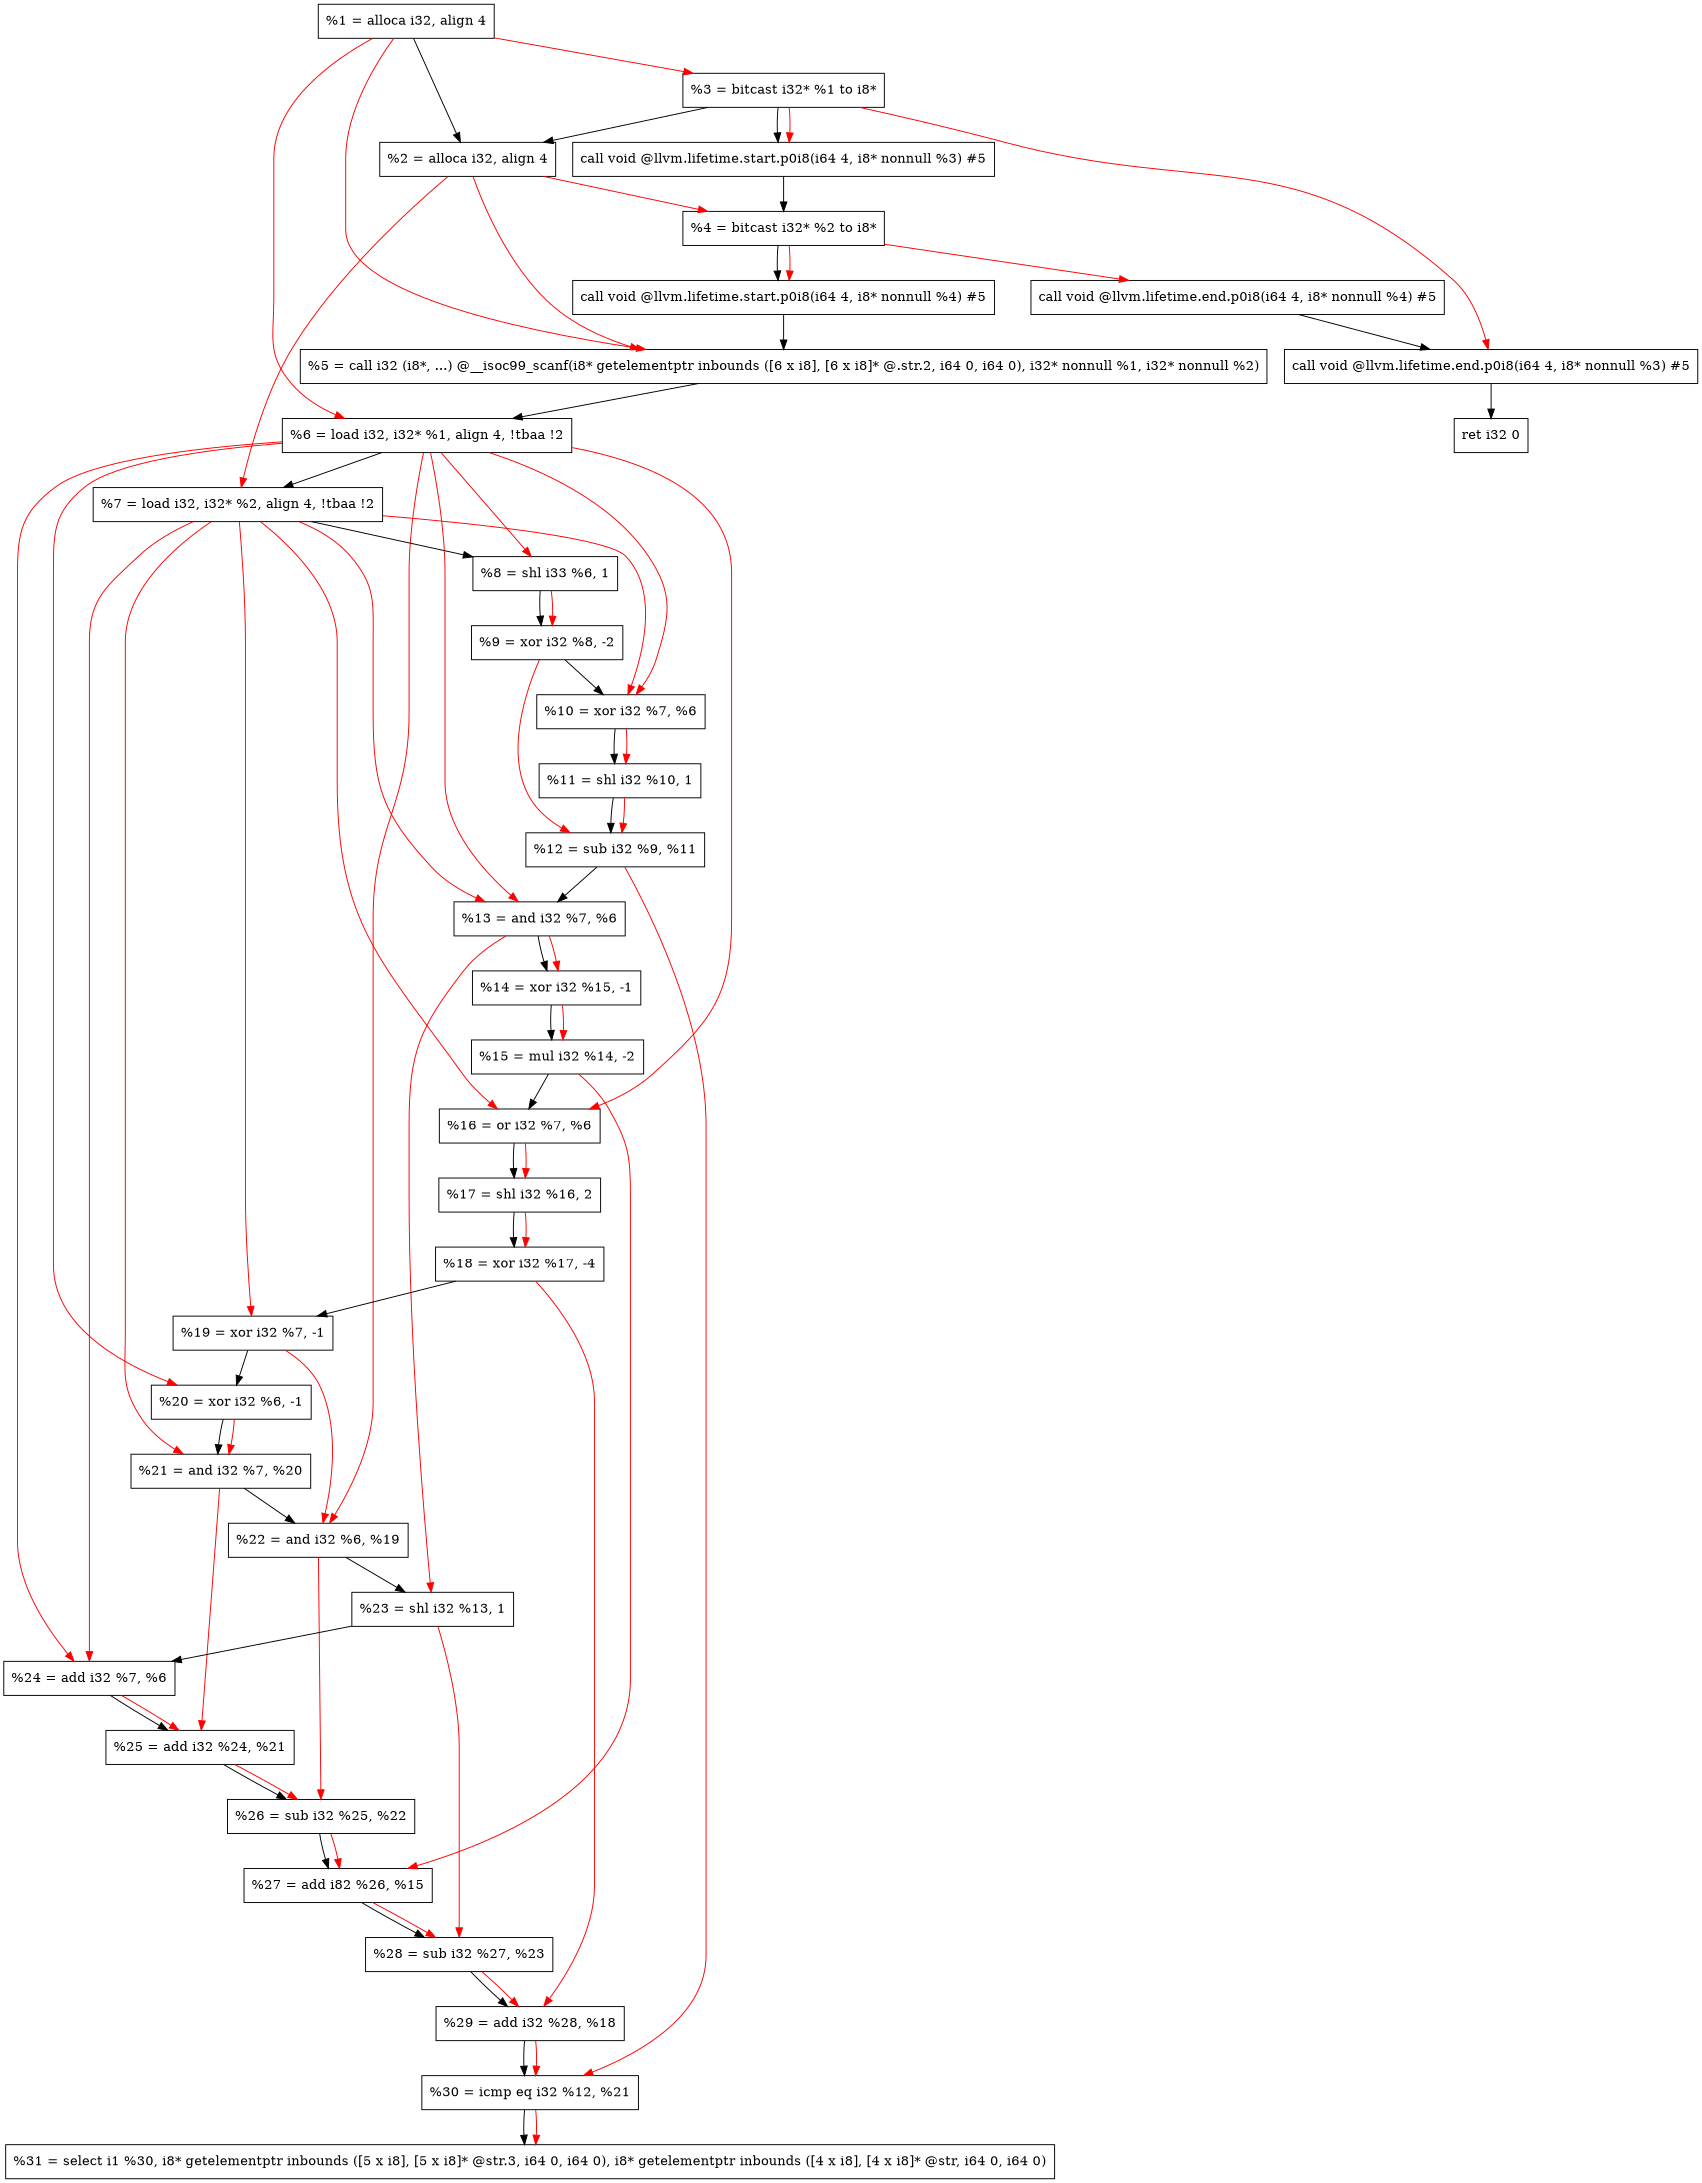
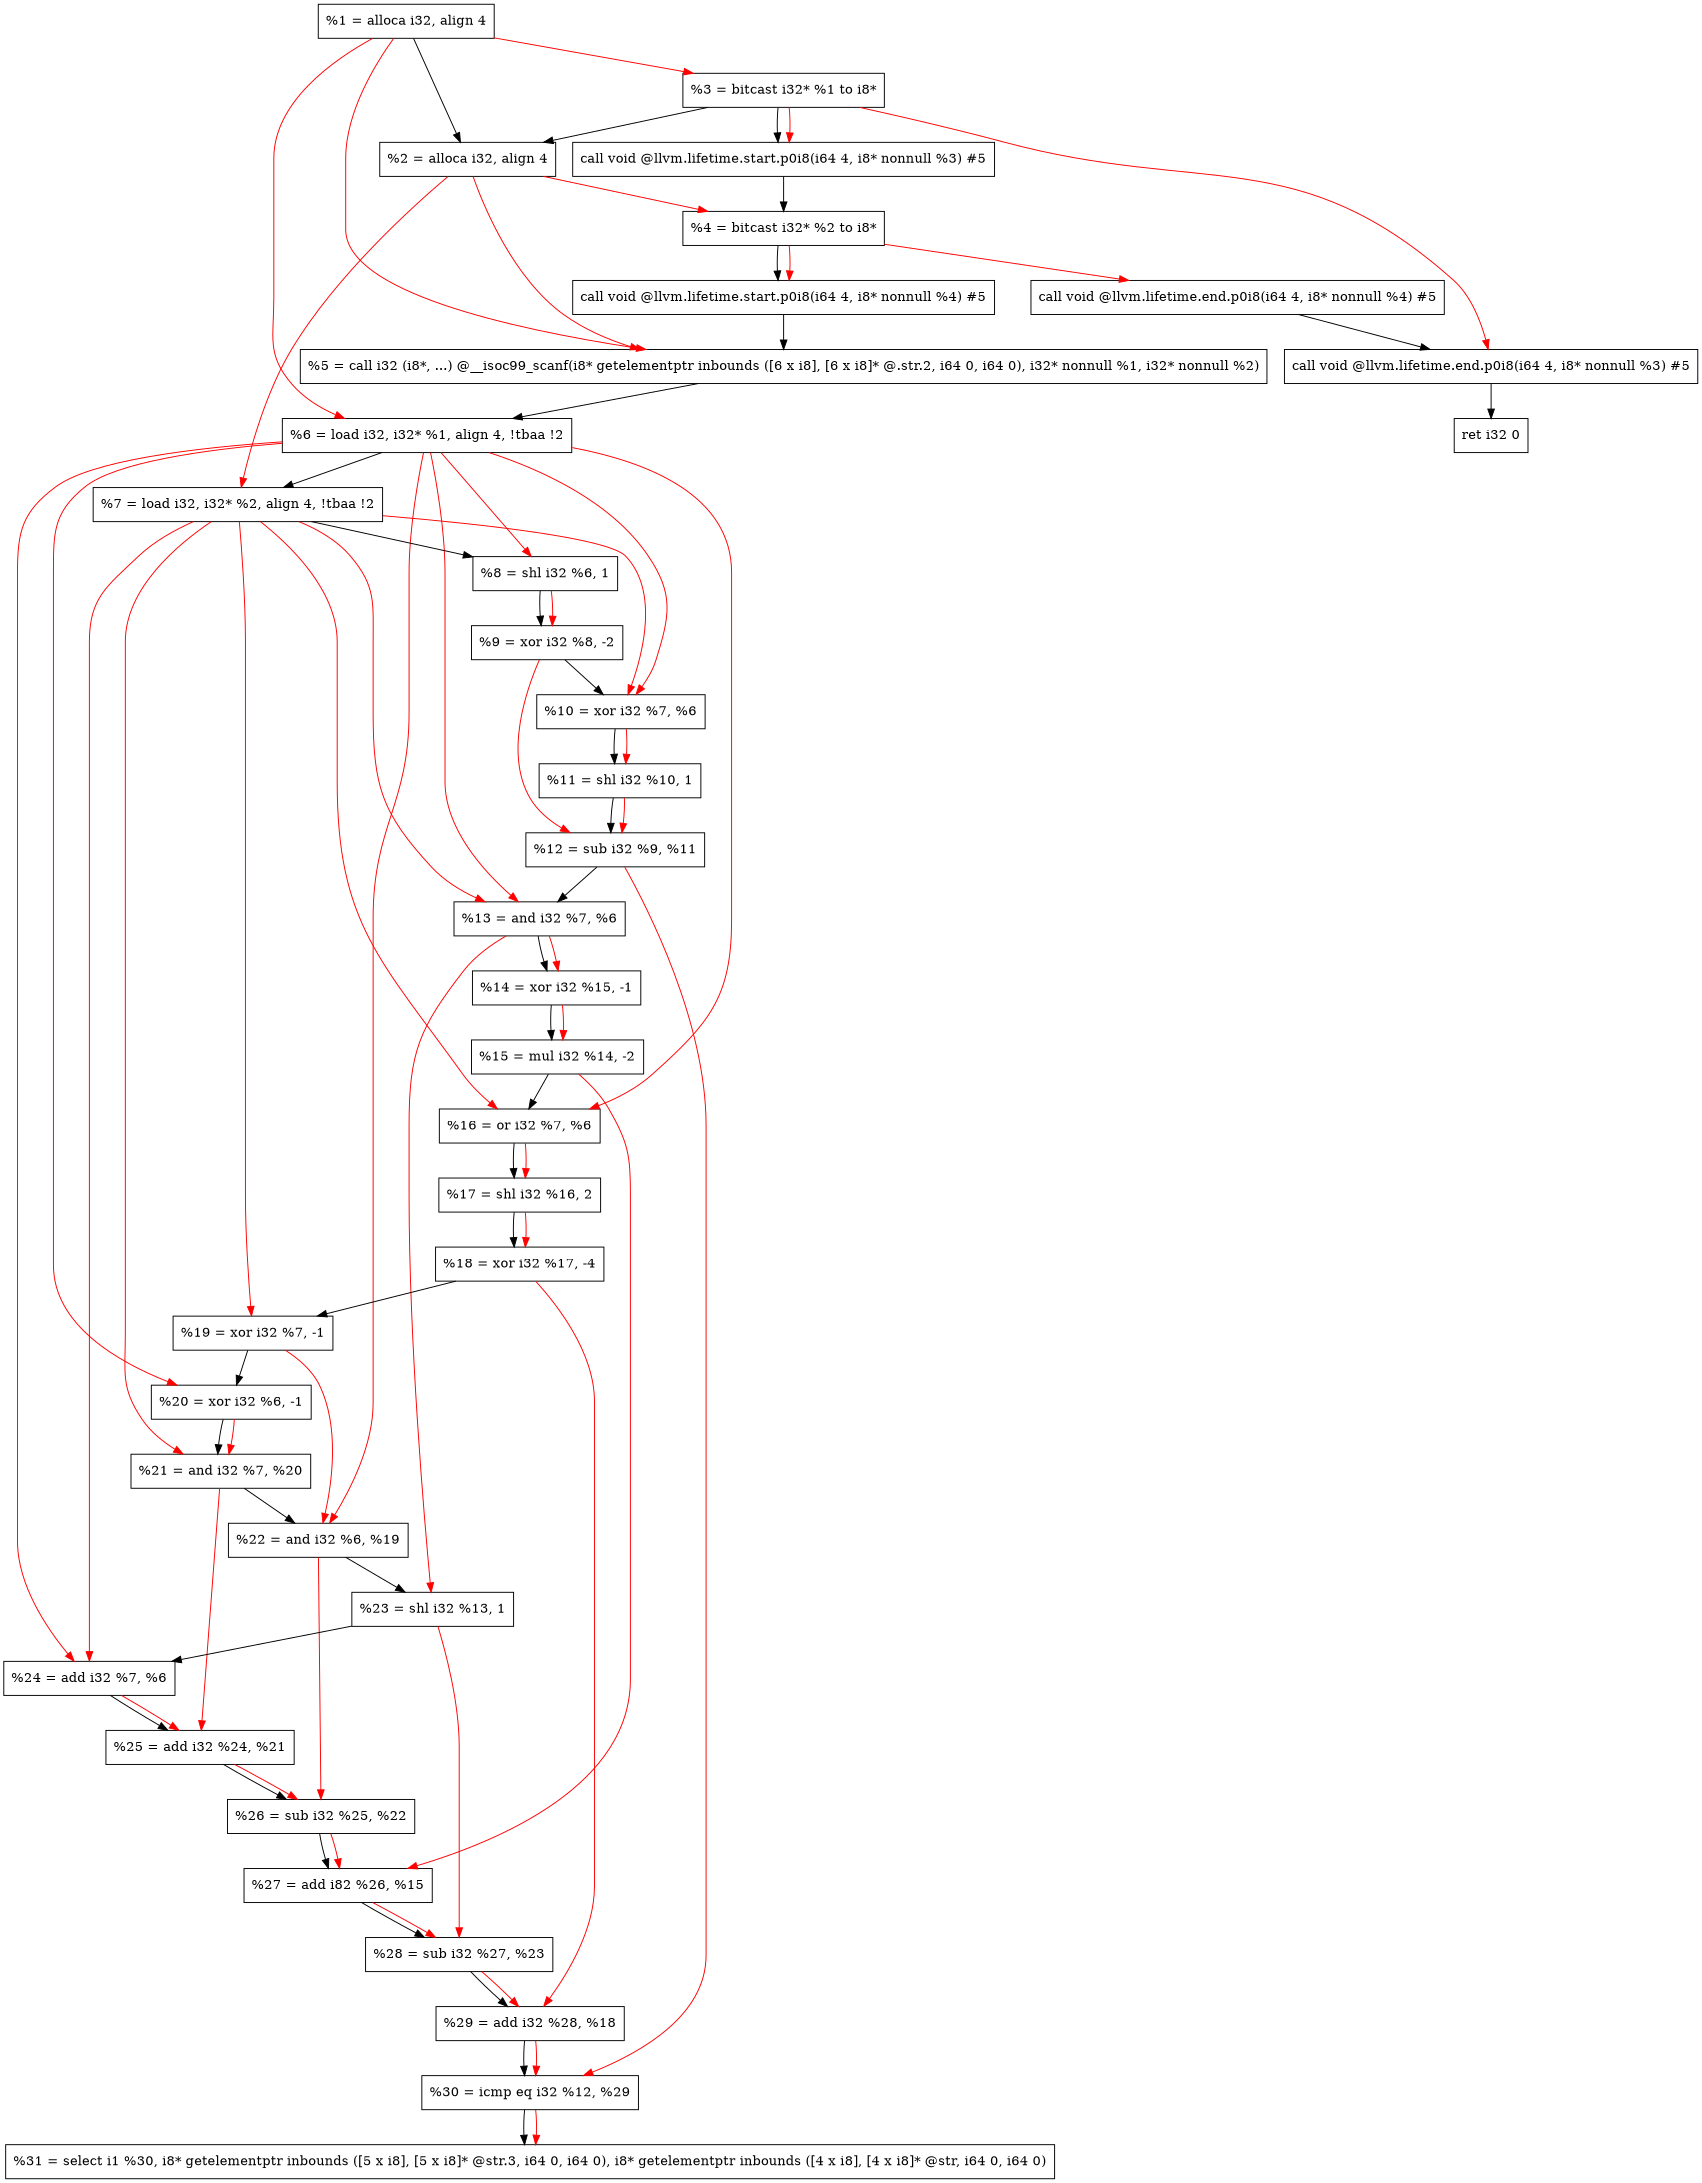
  digraph {
    node [shape=record]
    edge [color=red]
    n1 [label="  %1 = alloca i32, align 4"]
    n2 [label="  %2 = alloca i32, align 4"]
    n3 [label="  %3 = bitcast i32* %1 to i8*"]
    n4 [label="  %5 = call i32 (i8*, ...) @__isoc99_scanf(i8* getelementptr inbounds ([6 x i8], [6 x i8]* @.str.2, i64 0, i64 0), i32* nonnull %1, i32* nonnull %2)"]
    n5 [label="  %6 = load i32, i32* %1, align 4, !tbaa !2"]
    n6 [label="  %4 = bitcast i32* %2 to i8*"]
    n7 [label="  %7 = load i32, i32* %2, align 4, !tbaa !2"]
    n8 [label="  call void @llvm.lifetime.start.p0i8(i64 4, i8* nonnull %3) #5"]
    n9 [label="  call void @llvm.lifetime.end.p0i8(i64 4, i8* nonnull %3) #5"]
-   n10 [label="%8 = shl i33 %6, 1"]
+   n10 [label="  %8 = shl i32 %6, 1"]
    n11 [label="  %10 = xor i32 %7, %6"]
    n12 [label="  %13 = and i32 %7, %6"]
    n13 [label="  %16 = or i32 %7, %6"]
    n14 [label="  %20 = xor i32 %6, -1"]
    n15 [label="  %22 = and i32 %6, %19"]
    n16 [label="  %24 = add i32 %7, %6"]
    n17 [label="  call void @llvm.lifetime.start.p0i8(i64 4, i8* nonnull %4) #5"]
    n18 [label="  call void @llvm.lifetime.end.p0i8(i64 4, i8* nonnull %4) #5"]
    n19 [label="  %19 = xor i32 %7, -1"]
    n20 [label="  %21 = and i32 %7, %20"]
    n21 [label="  ret i32 0"]
    n22 [label="  %9 = xor i32 %8, -2"]
    n23 [label="  %11 = shl i32 %10, 1"]
    n24 [label="%14 = xor i32 %15, -1"]
    n25 [label="  %23 = shl i32 %13, 1"]
    n26 [label="  %17 = shl i32 %16, 2"]
    n27 [label="  %26 = sub i32 %25, %22"]
    n28 [label="  %25 = add i32 %24, %21"]
    n29 [label="  %12 = sub i32 %9, %11"]
-   n30 [label="%30 = icmp eq i32 %12, %21"]
+   n30 [label="  %30 = icmp eq i32 %12, %29"]
    n31 [label="  %31 = select i1 %30, i8* getelementptr inbounds ([5 x i8], [5 x i8]* @str.3, i64 0, i64 0), i8* getelementptr inbounds ([4 x i8], [4 x i8]* @str, i64 0, i64 0)"]
    n32 [label="  %15 = mul i32 %14, -2"]
    n33 [label="  %28 = sub i32 %27, %23"]
    n34 [label="%27 = add i82 %26, %15"]
    n35 [label="  %18 = xor i32 %17, -4"]
    n36 [label="  %29 = add i32 %28, %18"]
    n1 -> n2 [color=""]
    n1 -> n3
    n1 -> n4
    n1 -> n5
    n2 -> n4
    n2 -> n6
    n2 -> n7
    n3 -> n2 [color=""]
    n3 -> n8 [color=""]
    n3 -> n8
    n3 -> n9
    n4 -> n5 [color=""]
    n5 -> n7 [color=""]
    n5 -> n10
    n5 -> n11
    n5 -> n12
    n5 -> n13
    n5 -> n14
    n5 -> n15
    n5 -> n16
    n6 -> n17 [color=""]
    n6 -> n17
    n6 -> n18
    n7 -> n10 [color=""]
    n7 -> n11
    n7 -> n12
    n7 -> n13
    n7 -> n16
    n7 -> n19
    n7 -> n20
    n8 -> n6 [color=""]
    n9 -> n21 [color=""]
    n10 -> n22 [color=""]
    n10 -> n22
    n11 -> n23 [color=""]
    n11 -> n23
    n12 -> n24 [color=""]
    n12 -> n24
    n12 -> n25
    n13 -> n26 [color=""]
    n13 -> n26
    n14 -> n20 [color=""]
    n14 -> n20
    n15 -> n25 [color=""]
    n15 -> n27
    n16 -> n28 [color=""]
    n16 -> n28
    n17 -> n4 [color=""]
    n18 -> n9 [color=""]
    n19 -> n14 [color=""]
    n19 -> n15
    n20 -> n15 [color=""]
    n20 -> n28
    n22 -> n11 [color=""]
    n22 -> n29
    n23 -> n29 [color=""]
    n23 -> n29
    n24 -> n32 [color=""]
    n24 -> n32
    n25 -> n16 [color=""]
    n25 -> n33
    n26 -> n35 [color=""]
    n26 -> n35
    n27 -> n34 [color=""]
    n27 -> n34
    n28 -> n27 [color=""]
    n28 -> n27
    n29 -> n12 [color=""]
    n29 -> n30
    n30 -> n31 [color=""]
    n30 -> n31
    n32 -> n13 [color=""]
    n32 -> n34
    n33 -> n36 [color=""]
    n33 -> n36
    n34 -> n33 [color=""]
    n34 -> n33
    n35 -> n19 [color=""]
    n35 -> n36
    n36 -> n30 [color=""]
    n36 -> n30
  }
